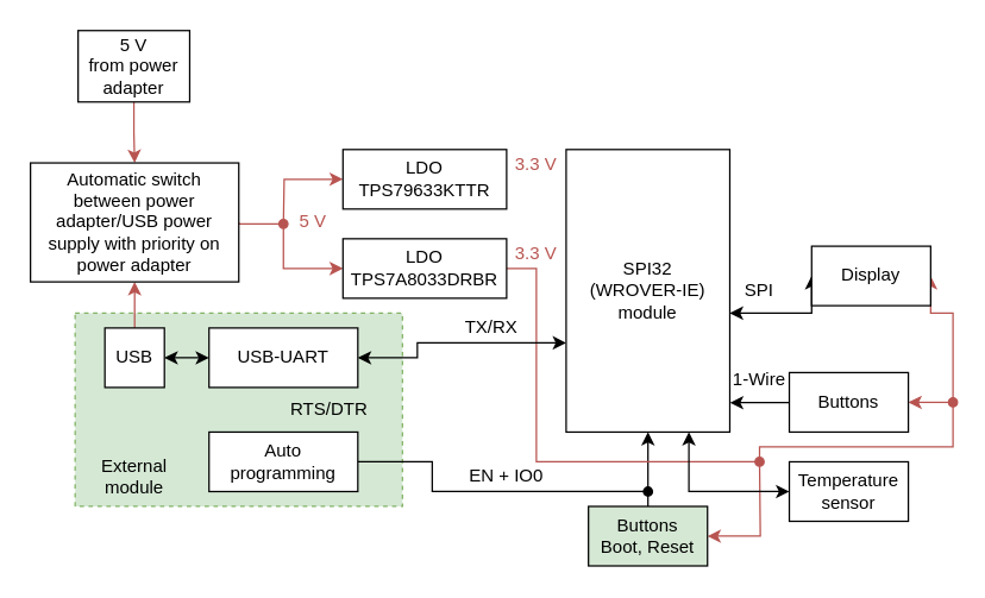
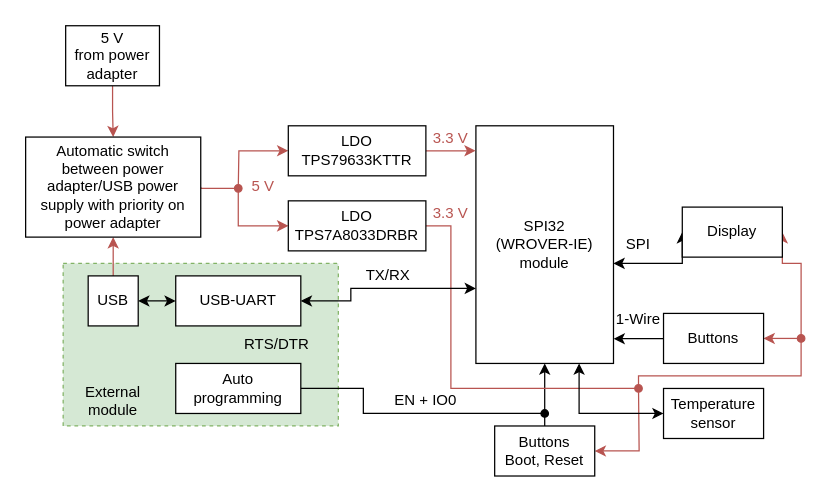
  <mxCell id="0" />
  <mxCell id="1" parent="0" />
  <mxCell id="2" value="" style="rounded=0;whiteSpace=wrap;html=1;fillColor=#d5e8d4;dashed=1;strokeColor=#82b366;" parent="1" vertex="1"><mxGeometry x="50" y="210" width="220" height="130" as="geometry" /></mxCell>
  <mxCell id="3" style="edgeStyle=orthogonalEdgeStyle;rounded=0;orthogonalLoop=1;jettySize=auto;html=1;exitX=0.5;exitY=1;exitDx=0;exitDy=0;startArrow=classic;startFill=1;endArrow=oval;endFill=1;" parent="1" source="4" edge="1"><mxGeometry relative="1" as="geometry"><mxPoint x="435" y="330" as="targetPoint" /></mxGeometry></mxCell>
  <mxCell id="4" value="SPI32&lt;br&gt;(WROVER-IE)&lt;br&gt;module" style="whiteSpace=wrap;html=1;" parent="1" vertex="1"><mxGeometry x="380" y="100" width="110" height="190" as="geometry" /></mxCell>
  <mxCell id="5" style="edgeStyle=orthogonalEdgeStyle;rounded=0;orthogonalLoop=1;jettySize=auto;html=1;startArrow=none;startFill=0;endArrow=classic;endFill=1;fillColor=#f8cecc;strokeColor=#b85450;" parent="1" source="7" target="11" edge="1"><mxGeometry relative="1" as="geometry" /></mxCell>
  <mxCell id="6" style="edgeStyle=orthogonalEdgeStyle;rounded=0;orthogonalLoop=1;jettySize=auto;html=1;exitX=1;exitY=0.5;exitDx=0;exitDy=0;startArrow=classic;startFill=1;endArrow=classic;endFill=1;" parent="1" source="7" target="23" edge="1"><mxGeometry relative="1" as="geometry" /></mxCell>
  <mxCell id="7" value="USB" style="whiteSpace=wrap;html=1;" parent="1" vertex="1"><mxGeometry x="70" y="220" width="40" height="40" as="geometry" /></mxCell>
  <mxCell id="8" style="edgeStyle=orthogonalEdgeStyle;rounded=0;orthogonalLoop=1;jettySize=auto;html=1;startArrow=none;startFill=0;endArrow=classic;endFill=1;fillColor=#f8cecc;strokeColor=#b85450;exitX=0.5;exitY=1;exitDx=0;exitDy=0;" parent="1" source="9" target="11" edge="1"><mxGeometry relative="1" as="geometry"><Array as="points" /></mxGeometry></mxCell>
  <mxCell id="9" value="5 V&lt;br&gt;from power adapter" style="whiteSpace=wrap;html=1;" parent="1" vertex="1"><mxGeometry x="52" y="20" width="75" height="48" as="geometry" /></mxCell>
  <mxCell id="10" style="edgeStyle=orthogonalEdgeStyle;rounded=0;orthogonalLoop=1;jettySize=auto;html=1;startArrow=none;startFill=0;endArrow=classic;endFill=1;exitX=1;exitY=0.5;exitDx=0;exitDy=0;entryX=0;entryY=0.5;entryDx=0;entryDy=0;fillColor=#f8cecc;strokeColor=#b85450;" parent="1" source="11" target="16" edge="1"><mxGeometry relative="1" as="geometry"><mxPoint x="180" y="195" as="sourcePoint" /><Array as="points"><mxPoint x="190" y="150" /><mxPoint x="190" y="180" /></Array></mxGeometry></mxCell>
  <mxCell id="11" value="Automatic switch between power adapter/USB power supply with priority on power adapter" style="whiteSpace=wrap;html=1;" parent="1" vertex="1"><mxGeometry x="20" y="109" width="140" height="80" as="geometry" /></mxCell>
+ <mxCell id="12" style="edgeStyle=orthogonalEdgeStyle;rounded=0;orthogonalLoop=1;jettySize=auto;html=1;startArrow=none;startFill=0;endArrow=classic;endFill=1;entryX=-0.002;entryY=0.105;entryDx=0;entryDy=0;entryPerimeter=0;fillColor=#f8cecc;strokeColor=#b85450;" parent="1" source="14" target="4" edge="1"><mxGeometry relative="1" as="geometry"><mxPoint x="380" y="123" as="targetPoint" /><Array as="points"><mxPoint x="370" y="120" /><mxPoint x="370" y="120" /></Array></mxGeometry></mxCell>
  <mxCell id="13" style="edgeStyle=orthogonalEdgeStyle;rounded=0;orthogonalLoop=1;jettySize=auto;html=1;exitX=0;exitY=0.5;exitDx=0;exitDy=0;startArrow=classic;startFill=1;endArrow=oval;endFill=1;fillColor=#f8cecc;strokeColor=#b85450;" parent="1" source="14" edge="1"><mxGeometry relative="1" as="geometry"><mxPoint x="190" y="150" as="targetPoint" /></mxGeometry></mxCell>
  <mxCell id="14" value="LDO&lt;br&gt;TPS79633KTTR" style="whiteSpace=wrap;html=1;" parent="1" vertex="1"><mxGeometry x="230" y="100" width="110" height="40" as="geometry" /></mxCell>
  <mxCell id="15" style="edgeStyle=orthogonalEdgeStyle;rounded=0;orthogonalLoop=1;jettySize=auto;html=1;exitX=1;exitY=0.5;exitDx=0;exitDy=0;startArrow=none;startFill=0;endArrow=classic;endFill=1;entryX=1;entryY=0.5;entryDx=0;entryDy=0;fillColor=#f8cecc;strokeColor=#b85450;" parent="1" source="16" target="18" edge="1"><mxGeometry relative="1" as="geometry"><mxPoint x="620" y="250" as="targetPoint" /><Array as="points"><mxPoint x="360" y="180" /><mxPoint x="360" y="310" /><mxPoint x="510" y="310" /><mxPoint x="510" y="300" /><mxPoint x="640" y="300" /><mxPoint x="640" y="210" /></Array></mxGeometry></mxCell>
  <mxCell id="16" value="LDO&lt;br&gt;TPS7A8033DRBR" style="whiteSpace=wrap;html=1;" parent="1" vertex="1"><mxGeometry x="230" y="160" width="110" height="40" as="geometry" /></mxCell>
  <mxCell id="17" style="edgeStyle=orthogonalEdgeStyle;rounded=0;orthogonalLoop=1;jettySize=auto;html=1;startArrow=classic;startFill=1;endArrow=classic;endFill=1;exitX=0;exitY=0.5;exitDx=0;exitDy=0;exitPerimeter=0;" parent="1" source="18" edge="1"><mxGeometry relative="1" as="geometry"><mxPoint x="529" y="210" as="sourcePoint" /><mxPoint x="490" y="210" as="targetPoint" /><Array as="points"><mxPoint x="490" y="210" /></Array></mxGeometry></mxCell>
  <mxCell id="18" value="Display" style="whiteSpace=wrap;html=1;" parent="1" vertex="1"><mxGeometry x="545" y="165" width="80" height="40" as="geometry" /></mxCell>
  <mxCell id="19" style="edgeStyle=orthogonalEdgeStyle;rounded=0;orthogonalLoop=1;jettySize=auto;html=1;exitX=0;exitY=0.5;exitDx=0;exitDy=0;startArrow=none;startFill=0;endArrow=classic;endFill=1;entryX=1.001;entryY=0.896;entryDx=0;entryDy=0;entryPerimeter=0;" parent="1" source="21" target="4" edge="1"><mxGeometry relative="1" as="geometry"><mxPoint x="491" y="270" as="targetPoint" /><Array as="points"><mxPoint x="490" y="270" /></Array></mxGeometry></mxCell>
  <mxCell id="20" style="edgeStyle=orthogonalEdgeStyle;rounded=0;orthogonalLoop=1;jettySize=auto;html=1;startArrow=classic;startFill=1;endArrow=oval;endFill=1;fillColor=#f8cecc;strokeColor=#b85450;" parent="1" source="21" edge="1"><mxGeometry relative="1" as="geometry"><mxPoint x="640" y="270" as="targetPoint" /></mxGeometry></mxCell>
  <mxCell id="21" value="Buttons" style="whiteSpace=wrap;html=1;" parent="1" vertex="1"><mxGeometry x="530" y="250" width="80" height="40" as="geometry" /></mxCell>
  <mxCell id="22" style="edgeStyle=orthogonalEdgeStyle;rounded=0;orthogonalLoop=1;jettySize=auto;html=1;exitX=1;exitY=0.5;exitDx=0;exitDy=0;startArrow=classic;startFill=1;endArrow=classic;endFill=1;" parent="1" source="23" edge="1"><mxGeometry relative="1" as="geometry"><mxPoint x="380" y="230" as="targetPoint" /><Array as="points"><mxPoint x="280" y="240" /><mxPoint x="280" y="230" /></Array></mxGeometry></mxCell>
  <mxCell id="23" value="USB-UART" style="whiteSpace=wrap;html=1;" parent="1" vertex="1"><mxGeometry x="140" y="220" width="100" height="40" as="geometry" /></mxCell>
  <mxCell id="24" style="edgeStyle=orthogonalEdgeStyle;rounded=0;orthogonalLoop=1;jettySize=auto;html=1;exitX=1;exitY=0.5;exitDx=0;exitDy=0;entryX=0.5;entryY=0;entryDx=0;entryDy=0;startArrow=none;startFill=0;endArrow=none;endFill=0;" parent="1" source="25" target="27" edge="1"><mxGeometry relative="1" as="geometry"><Array as="points"><mxPoint x="290" y="310" /><mxPoint x="290" y="330" /><mxPoint x="435" y="330" /><mxPoint x="435" y="340" /></Array></mxGeometry></mxCell>
  <mxCell id="25" value="Auto&lt;br style=&quot;border-color: var(--border-color);&quot;&gt;programming" style="whiteSpace=wrap;html=1;" parent="1" vertex="1"><mxGeometry x="140" y="290" width="100" height="40" as="geometry" /></mxCell>
  <mxCell id="26" style="edgeStyle=orthogonalEdgeStyle;rounded=0;orthogonalLoop=1;jettySize=auto;html=1;startArrow=classic;startFill=1;endArrow=oval;endFill=1;fillColor=#f8cecc;strokeColor=#b85450;" parent="1" source="27" edge="1"><mxGeometry relative="1" as="geometry"><mxPoint x="510" y="310" as="targetPoint" /></mxGeometry></mxCell>
- <mxCell id="27" value="Buttons&lt;br&gt;Boot, Reset" style="whiteSpace=wrap;html=1;fillColor=#d5e8d4;" parent="1" vertex="1"><mxGeometry x="395" y="340" width="80" height="40" as="geometry" /></mxCell>
- <mxCell id="28" value="TX/RX" style="text;html=1;strokeColor=none;fillColor=none;align=center;verticalAlign=middle;whiteSpace=wrap;rounded=0;dashed=1;" parent="1" vertex="1"><mxGeometry x="310" y="210" width="40" height="20" as="geometry" /></mxCell>
+ <mxCell id="27" value="Buttons&lt;br&gt;Boot, Reset" style="whiteSpace=wrap;html=1;" parent="1" vertex="1"><mxGeometry x="395" y="340" width="80" height="40" as="geometry" /></mxCell>
+ <mxCell id="28" value="TX/RX" style="text;html=1;strokeColor=none;fillColor=none;align=center;verticalAlign=middle;whiteSpace=wrap;rounded=0;dashed=1;" parent="1" vertex="1"><mxGeometry x="290" y="210" width="40" height="20" as="geometry" /></mxCell>
  <mxCell id="29" value="RTS/DTR" style="text;html=1;strokeColor=none;fillColor=none;align=center;verticalAlign=middle;whiteSpace=wrap;rounded=0;dashed=1;" parent="1" vertex="1"><mxGeometry x="201" y="265" width="40" height="20" as="geometry" /></mxCell>
  <mxCell id="30" value="EN + IO0" style="text;html=1;strokeColor=none;fillColor=none;align=center;verticalAlign=middle;whiteSpace=wrap;rounded=0;dashed=1;" parent="1" vertex="1"><mxGeometry x="310" y="310" width="60" height="20" as="geometry" /></mxCell>
  <mxCell id="31" value="&lt;font color=&quot;#b85450&quot;&gt;5 V&lt;/font&gt;" style="text;html=1;strokeColor=none;fillColor=none;align=center;verticalAlign=middle;whiteSpace=wrap;rounded=0;dashed=1;" parent="1" vertex="1"><mxGeometry x="190" y="139" width="40" height="20" as="geometry" /></mxCell>
  <mxCell id="32" value="&lt;font color=&quot;#b85450&quot;&gt;3.3 V&lt;/font&gt;" style="text;html=1;strokeColor=none;fillColor=none;align=center;verticalAlign=middle;whiteSpace=wrap;rounded=0;dashed=1;" parent="1" vertex="1"><mxGeometry x="340" y="100" width="40" height="20" as="geometry" /></mxCell>
  <mxCell id="33" value="&lt;font color=&quot;#b85450&quot;&gt;3.3 V&lt;/font&gt;" style="text;html=1;strokeColor=none;fillColor=none;align=center;verticalAlign=middle;whiteSpace=wrap;rounded=0;dashed=1;" parent="1" vertex="1"><mxGeometry x="340" y="160" width="40" height="20" as="geometry" /></mxCell>
  <mxCell id="34" value="External module" style="text;html=1;strokeColor=none;fillColor=none;align=center;verticalAlign=middle;whiteSpace=wrap;rounded=0;dashed=1;" parent="1" vertex="1"><mxGeometry x="50" y="310" width="80" height="20" as="geometry" /></mxCell>
  <mxCell id="35" value="SPI" style="text;html=1;strokeColor=none;fillColor=none;align=center;verticalAlign=middle;whiteSpace=wrap;rounded=0;dashed=1;" parent="1" vertex="1"><mxGeometry x="490" y="185" width="40" height="20" as="geometry" /></mxCell>
  <mxCell id="36" style="edgeStyle=orthogonalEdgeStyle;rounded=0;orthogonalLoop=1;jettySize=auto;html=1;entryX=0.75;entryY=1;entryDx=0;entryDy=0;startArrow=classic;startFill=1;endArrow=classic;endFill=1;" parent="1" source="37" target="4" edge="1"><mxGeometry relative="1" as="geometry" /></mxCell>
  <mxCell id="37" value="Temperature sensor" style="whiteSpace=wrap;html=1;" parent="1" vertex="1"><mxGeometry x="530" y="310" width="80" height="40" as="geometry" /></mxCell>
  <mxCell id="38" value="1-Wire" style="text;html=1;strokeColor=none;fillColor=none;align=center;verticalAlign=middle;whiteSpace=wrap;rounded=0;dashed=1;" parent="1" vertex="1"><mxGeometry x="490" y="245" width="40" height="20" as="geometry" /></mxCell>
